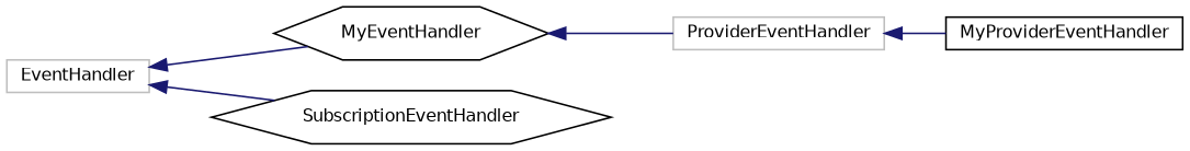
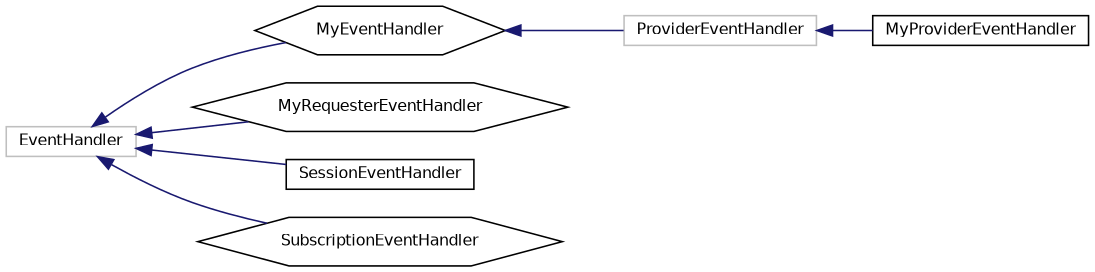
  digraph {
    rankdir=LR
    node [color=black fillcolor=white fontname=Helvetica fontsize=10 shape=box style=filled]
    edge [color=midnightblue dir=back fontname=Helvetica fontsize=10 labelfontname=Helvetica labelfontsize=10 style=solid]
    n1 [color=grey75 height=0.2 label=EventHandler width=0.4]
    n2 [height=0.2 label=MyEventHandler shape=hexagon width=0.4]
+   n3 [height=0.2 label=MyRequesterEventHandler shape=hexagon width=0.4]
+   n4 [height=0.2 label=SessionEventHandler width=0.4]
    n5 [height=0.2 label=SubscriptionEventHandler shape=hexagon width=0.4]
    n6 [color=grey75 height=0.2 label=ProviderEventHandler width=0.4]
    n7 [height=0.2 label=MyProviderEventHandler width=0.4]
    n1 -> n2
+   n1 -> n3
+   n1 -> n4
    n1 -> n5
    n2 -> n6
    n6 -> n7
  }
